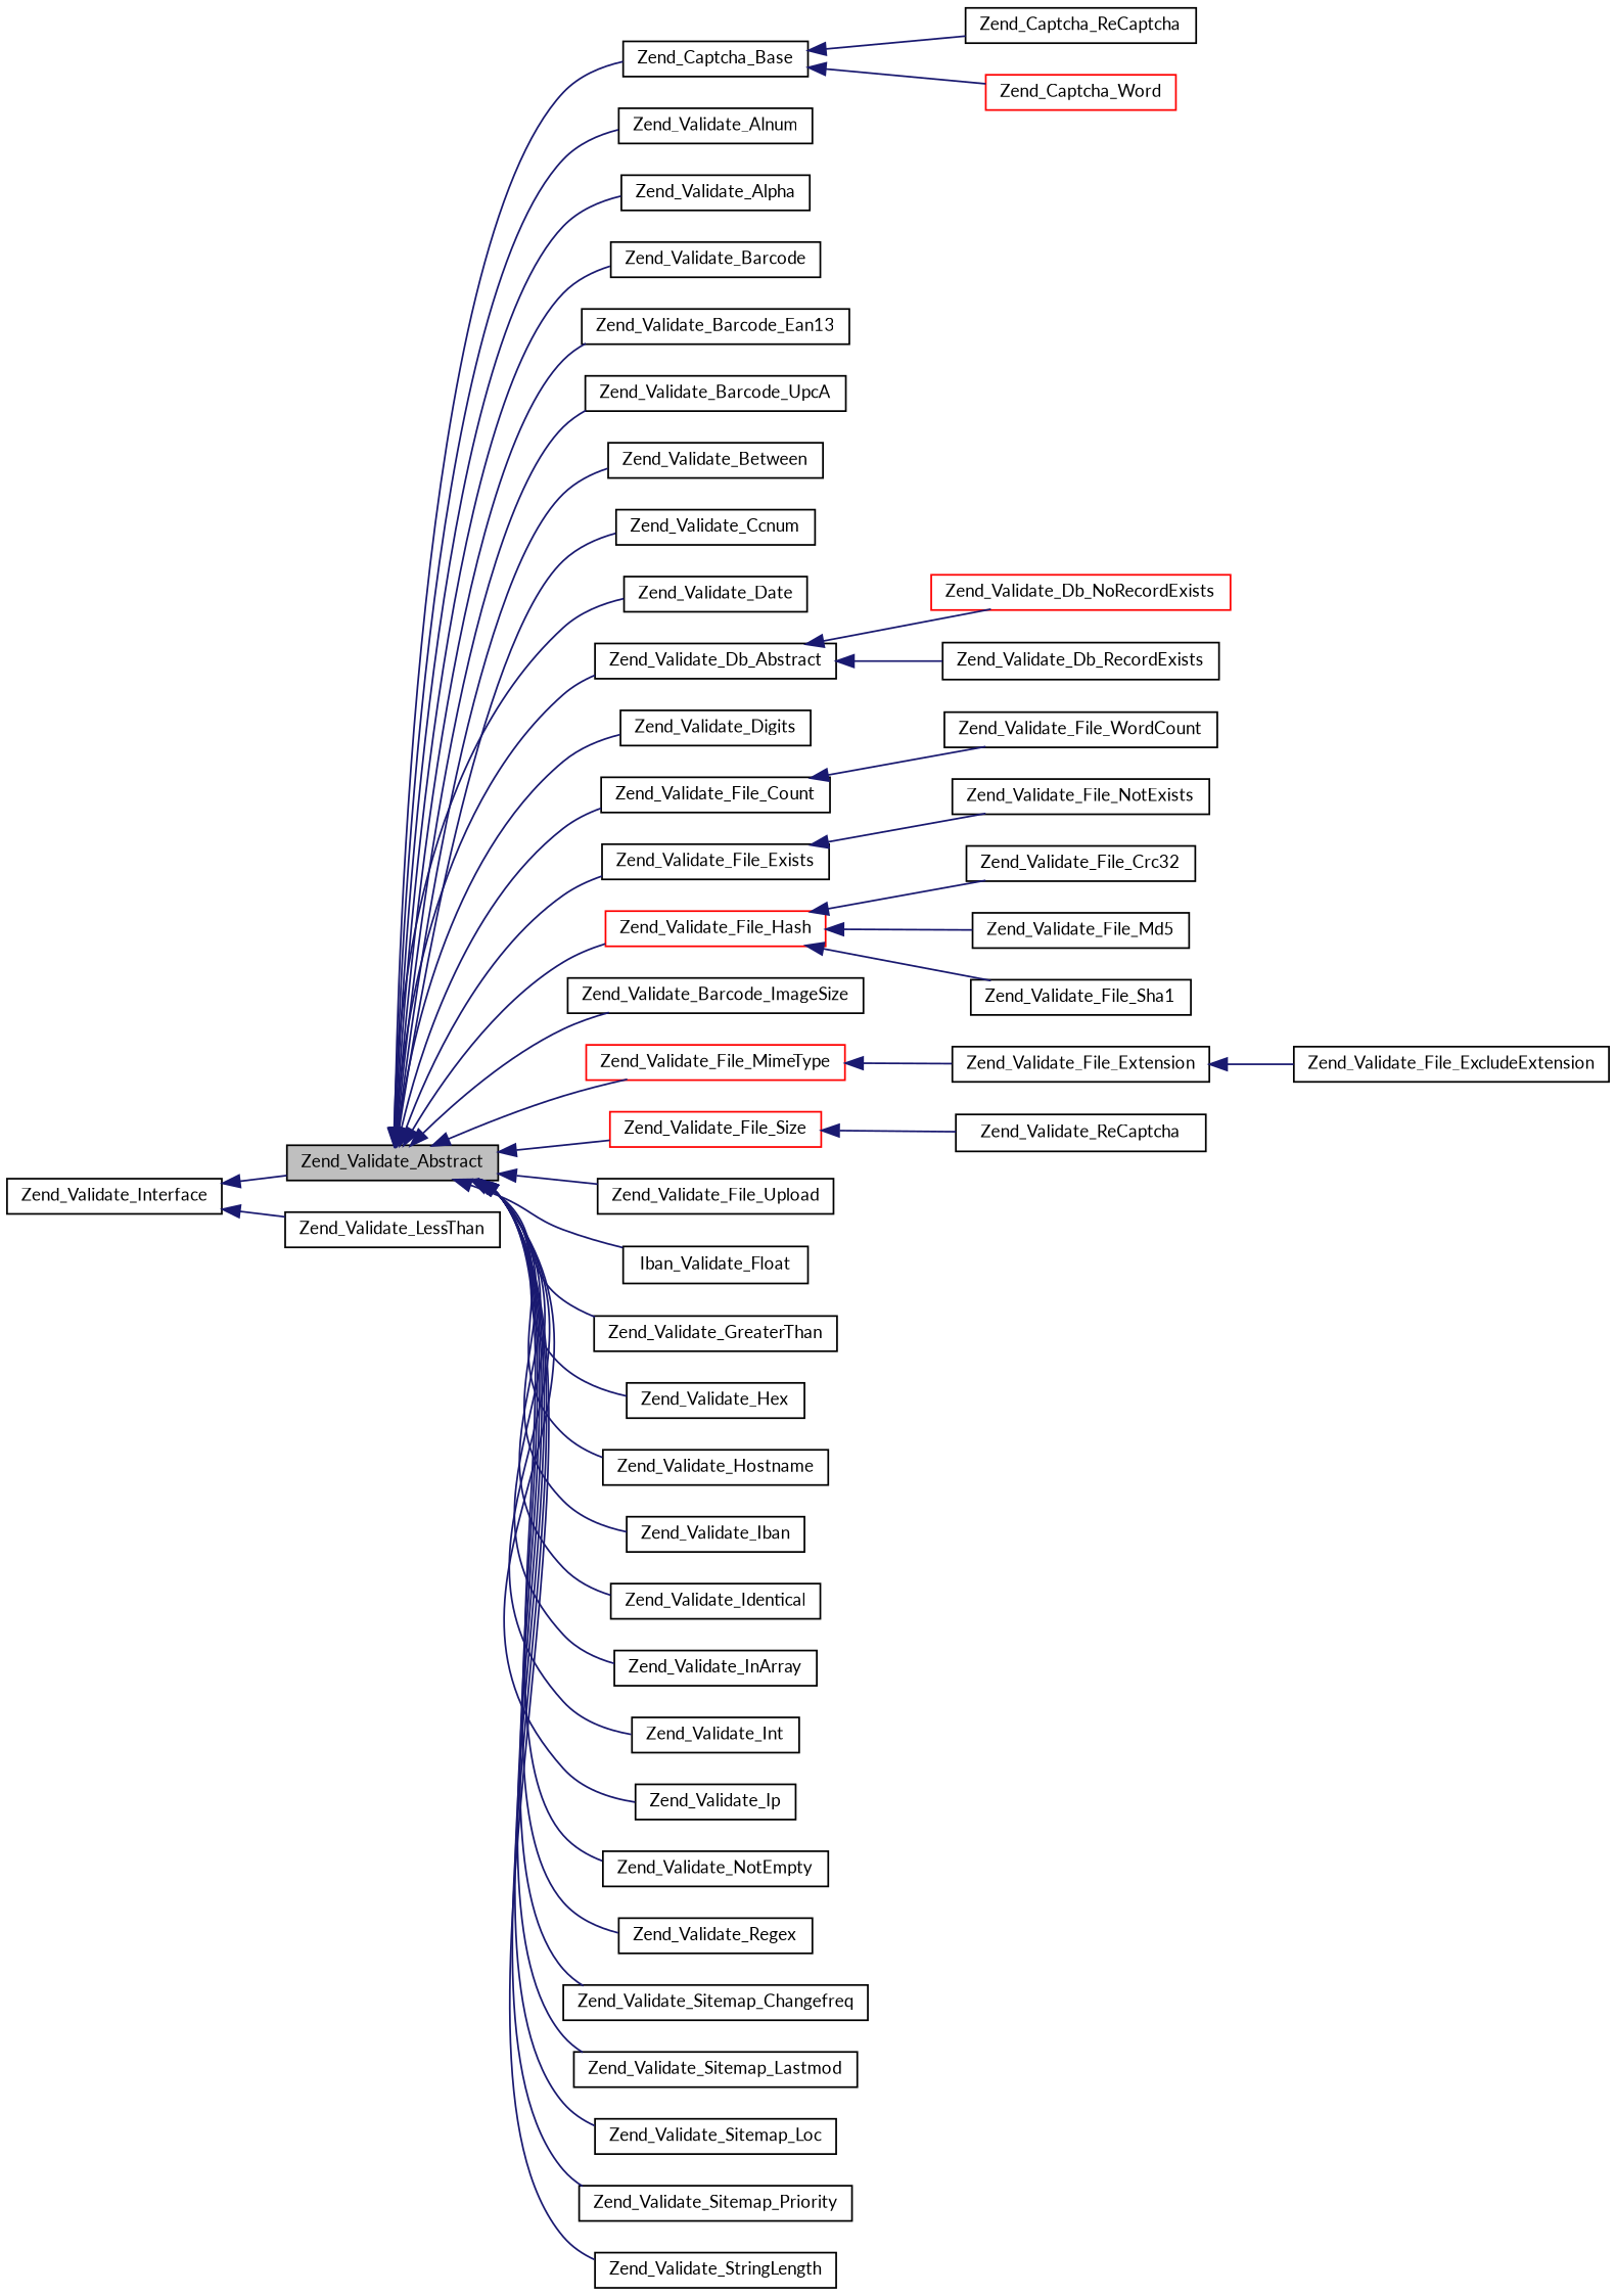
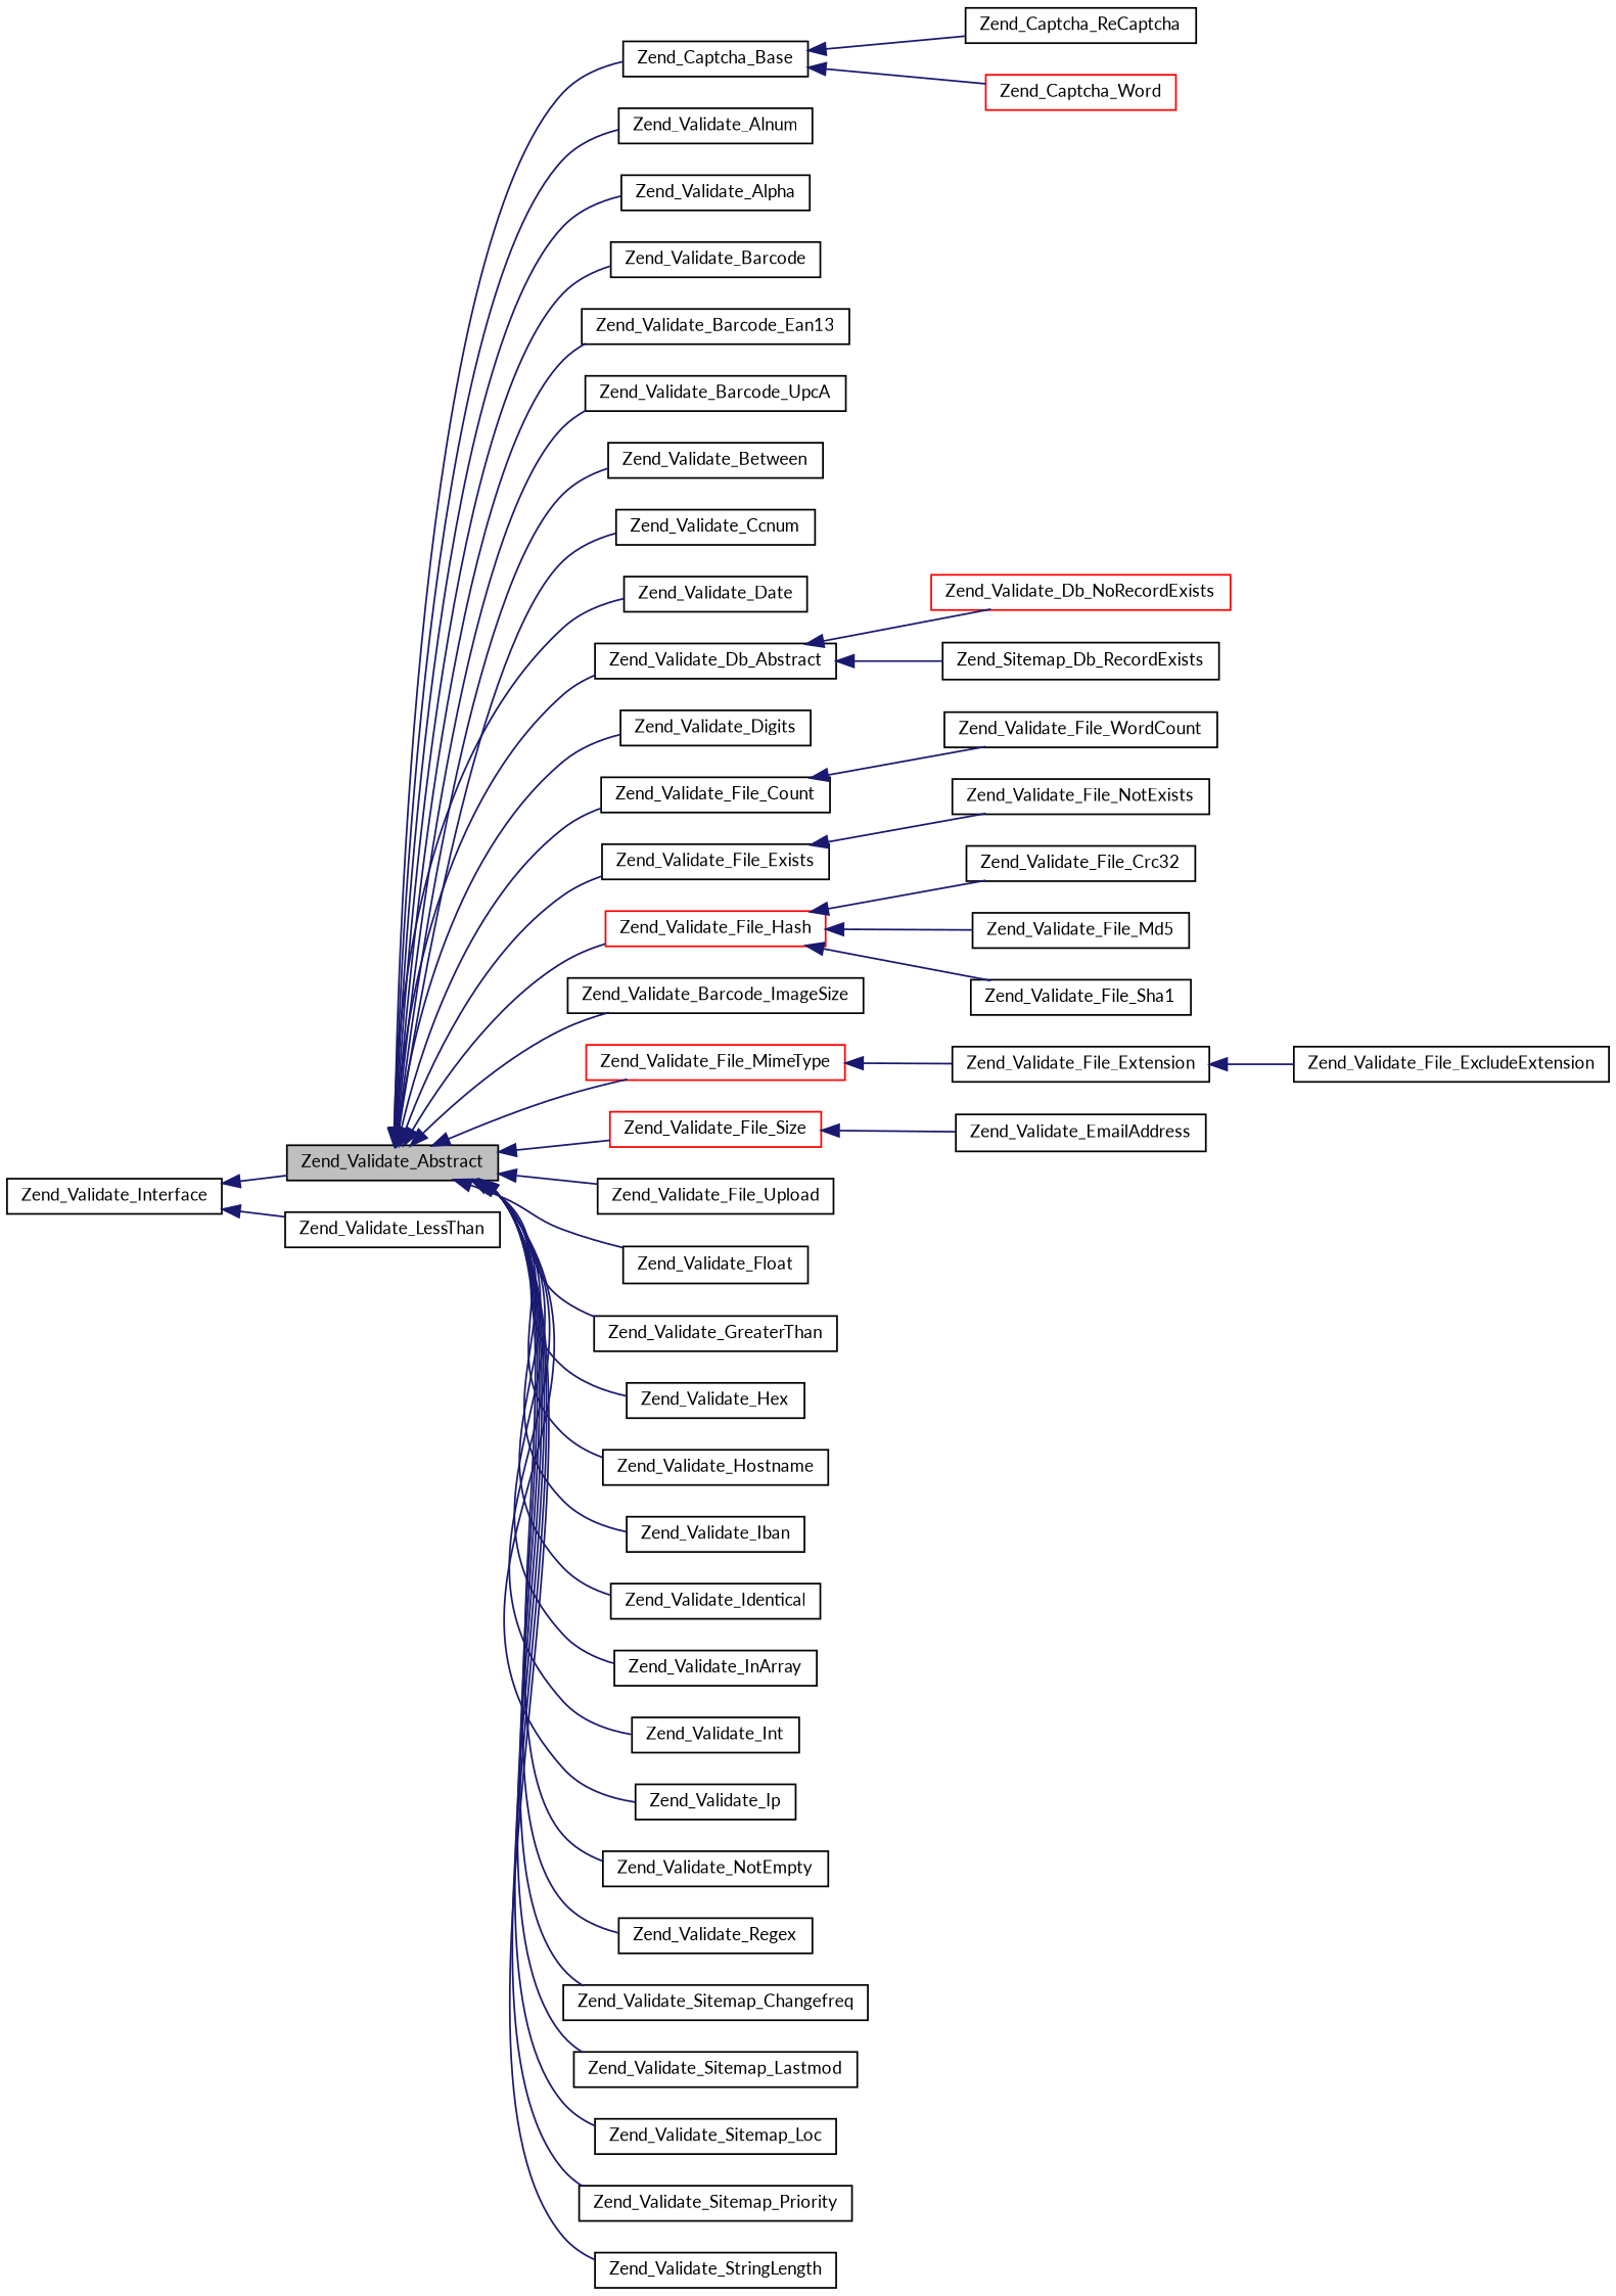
  digraph {
    fontname=Lato
    rankdir=LR
    node [color=black fillcolor=white fontname=Lato fontsize=10 shape=record style=filled]
    edge [color=midnightblue dir=back fontname=Lato fontsize=10 labelfontname=Helvetica labelfontsize=10 style=solid]
    n1 [fillcolor=grey75 fontcolor=black height=0.2 label=Zend_Validate_Abstract width=0.4]
    n2 [height=0.2 label=Zend_Captcha_Base width=0.4]
    n3 [height=0.2 label=Zend_Validate_Alnum width=0.4]
    n4 [height=0.2 label=Zend_Validate_Alpha width=0.4]
    n5 [height=0.2 label=Zend_Validate_Barcode width=0.4]
    n6 [height=0.2 label=Zend_Validate_Barcode_Ean13 width=0.4]
    n7 [height=0.2 label=Zend_Validate_Barcode_UpcA width=0.4]
    n8 [height=0.2 label=Zend_Validate_Between width=0.4]
    n9 [height=0.2 label=Zend_Validate_Ccnum width=0.4]
    n10 [height=0.2 label=Zend_Validate_Date width=0.4]
    n11 [height=0.2 label=Zend_Validate_Db_Abstract width=0.4]
    n12 [height=0.2 label=Zend_Validate_Digits width=0.4]
    n13 [height=0.2 label=Zend_Validate_File_Count width=0.4]
    n14 [height=0.2 label=Zend_Validate_File_Exists width=0.4]
    n15 [color=red height=0.2 label=Zend_Validate_File_Hash width=0.4]
    n16 [height=0.2 label=Zend_Validate_Barcode_ImageSize width=0.4]
    n17 [color=red height=0.2 label=Zend_Validate_File_MimeType width=0.4]
    n18 [color=red height=0.2 label=Zend_Validate_File_Size width=0.4]
    n19 [height=0.2 label=Zend_Validate_File_Upload width=0.4]
-   n20 [height=0.2 label=Iban_Validate_Float width=0.4]
+   n20 [height=0.2 label=Zend_Validate_Float width=0.4]
    n21 [height=0.2 label=Zend_Validate_GreaterThan width=0.4]
    n22 [height=0.2 label=Zend_Validate_Hex width=0.4]
    n23 [height=0.2 label=Zend_Validate_Hostname width=0.4]
    n24 [height=0.2 label=Zend_Validate_Iban width=0.4]
    n25 [height=0.2 label=Zend_Validate_Identical width=0.4]
    n26 [height=0.2 label=Zend_Validate_InArray width=0.4]
    n27 [height=0.2 label=Zend_Validate_Int width=0.4]
    n28 [height=0.2 label=Zend_Validate_Ip width=0.4]
    n29 [height=0.2 label=Zend_Validate_NotEmpty width=0.4]
    n30 [height=0.2 label=Zend_Validate_Regex width=0.4]
    n31 [height=0.2 label=Zend_Validate_Sitemap_Changefreq width=0.4]
    n32 [height=0.2 label=Zend_Validate_Sitemap_Lastmod width=0.4]
    n33 [height=0.2 label=Zend_Validate_Sitemap_Loc width=0.4]
    n34 [height=0.2 label=Zend_Validate_Sitemap_Priority width=0.4]
    n35 [height=0.2 label=Zend_Validate_StringLength width=0.4]
    n36 [height=0.2 label=Zend_Captcha_ReCaptcha width=0.4]
    n37 [color=red height=0.2 label=Zend_Captcha_Word width=0.4]
    n38 [color=red height=0.2 label=Zend_Validate_Db_NoRecordExists width=0.4]
-   n39 [height=0.2 label=Zend_Validate_Db_RecordExists width=0.4]
-   n40 [height=0.2 label=Zend_Validate_ReCaptcha width=0.4]
+   n39 [height=0.2 label=Zend_Sitemap_Db_RecordExists width=0.4]
+   n40 [height=0.2 label=Zend_Validate_EmailAddress width=0.4]
    n41 [height=0.2 label=Zend_Validate_File_WordCount width=0.4]
    n42 [height=0.2 label=Zend_Validate_File_NotExists width=0.4]
    n43 [height=0.2 label=Zend_Validate_File_Extension width=0.4]
    n44 [height=0.2 label=Zend_Validate_File_ExcludeExtension width=0.4]
    n45 [height=0.2 label=Zend_Validate_File_Crc32 width=0.4]
    n46 [height=0.2 label=Zend_Validate_File_Md5 width=0.4]
    n47 [height=0.2 label=Zend_Validate_File_Sha1 width=0.4]
    n48 [height=0.2 label=Zend_Validate_LessThan width=0.4]
    n49 [height=0.2 label=Zend_Validate_Interface width=0.4]
    n1 -> n2
    n1 -> n3
    n1 -> n4
    n1 -> n5
    n1 -> n6
    n1 -> n7
    n1 -> n8
    n1 -> n9
    n1 -> n10
    n1 -> n11
    n1 -> n12
    n1 -> n13
    n1 -> n14
    n1 -> n15
    n1 -> n16
    n1 -> n17
    n1 -> n18
    n1 -> n19
    n1 -> n20
    n1 -> n21
    n1 -> n22
    n1 -> n23
    n1 -> n24
    n1 -> n25
    n1 -> n26
    n1 -> n27
    n1 -> n28
    n1 -> n29
    n1 -> n30
    n1 -> n31
    n1 -> n32
    n1 -> n33
    n1 -> n34
    n1 -> n35
    n2 -> n36
    n2 -> n37
    n11 -> n38
    n11 -> n39
    n13 -> n41
    n14 -> n42
    n15 -> n45
    n15 -> n46
    n15 -> n47
    n17 -> n43
    n18 -> n40
    n43 -> n44
    n49 -> n1
    n49 -> n48
  }
